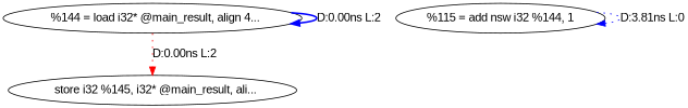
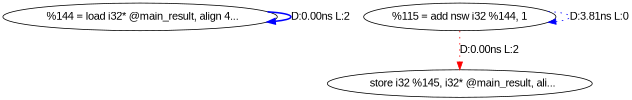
  digraph {
    fontname="Liberation Sans"
    node [fontname="Liberation Sans"]
    edge [color=blue fontname="Liberation Sans" style=dotted]
    n1 [label="  %144 = load i32* @main_result, align 4..."]
    n2 [label="  store i32 %145, i32* @main_result, ali..."]
    n3 [label="%115 = add nsw i32 %144, 1"]
    n1 -> n1 [label="D:0.00ns L:2" style=bold]
-   n1 -> n2 [color=red label="D:0.00ns L:2"]
+   n3 -> n2 [color=red label="D:0.00ns L:2"]
    n3 -> n3 [label="D:3.81ns L:0"]
  }
